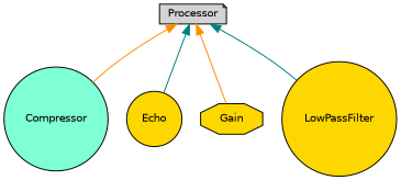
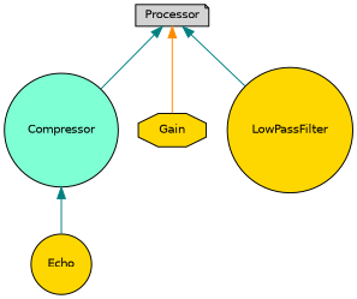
  digraph {
    fontname="DejaVu Sans"
    node [color=black fillcolor=gold fontname="DejaVu Sans" fontsize=10 shape=circle style=filled]
    edge [color=darkorange dir=back fontname="DejaVu Sans" fontsize=10 labelfontname=Helvetica labelfontsize=10 style=solid]
    n1 [fillcolor=lightgrey fontcolor=black height=0.2 label=Processor shape=note width=0.4]
    n2 [fillcolor=aquamarine height=0.2 label=Compressor width=0.4]
    n3 [height=0.2 label=Echo width=0.4]
    n4 [height=0.2 label=Gain shape=octagon width=0.4]
    n5 [height=0.2 label=LowPassFilter width=0.4]
-   n1 -> n2
-   n1 -> n3 [color=teal]
+   n1 -> n2 [color=teal]
+   n2 -> n3 [color=teal]
    n1 -> n4
    n1 -> n5 [color=teal]
  }
